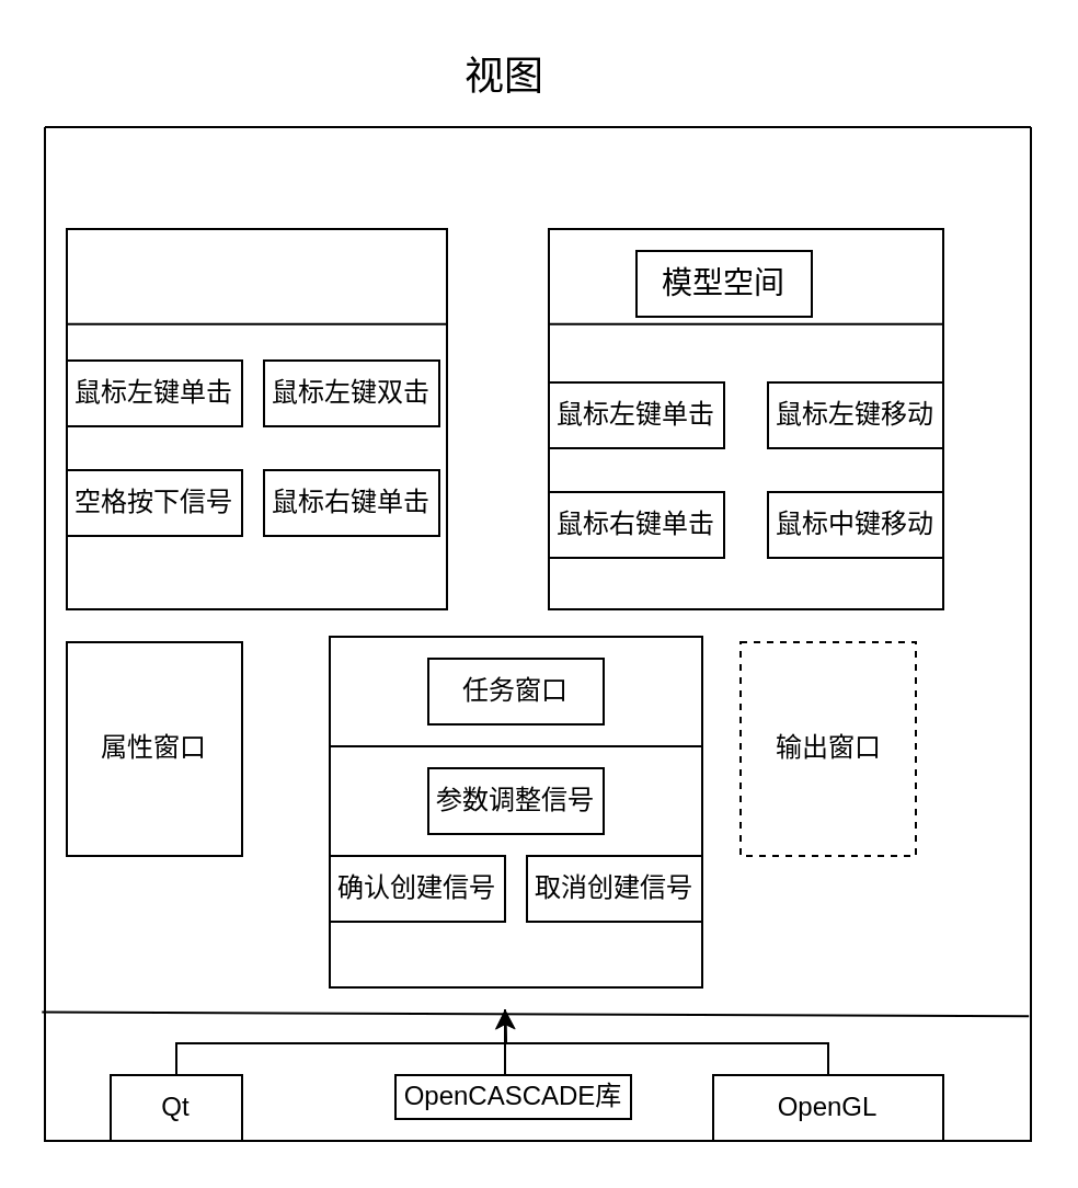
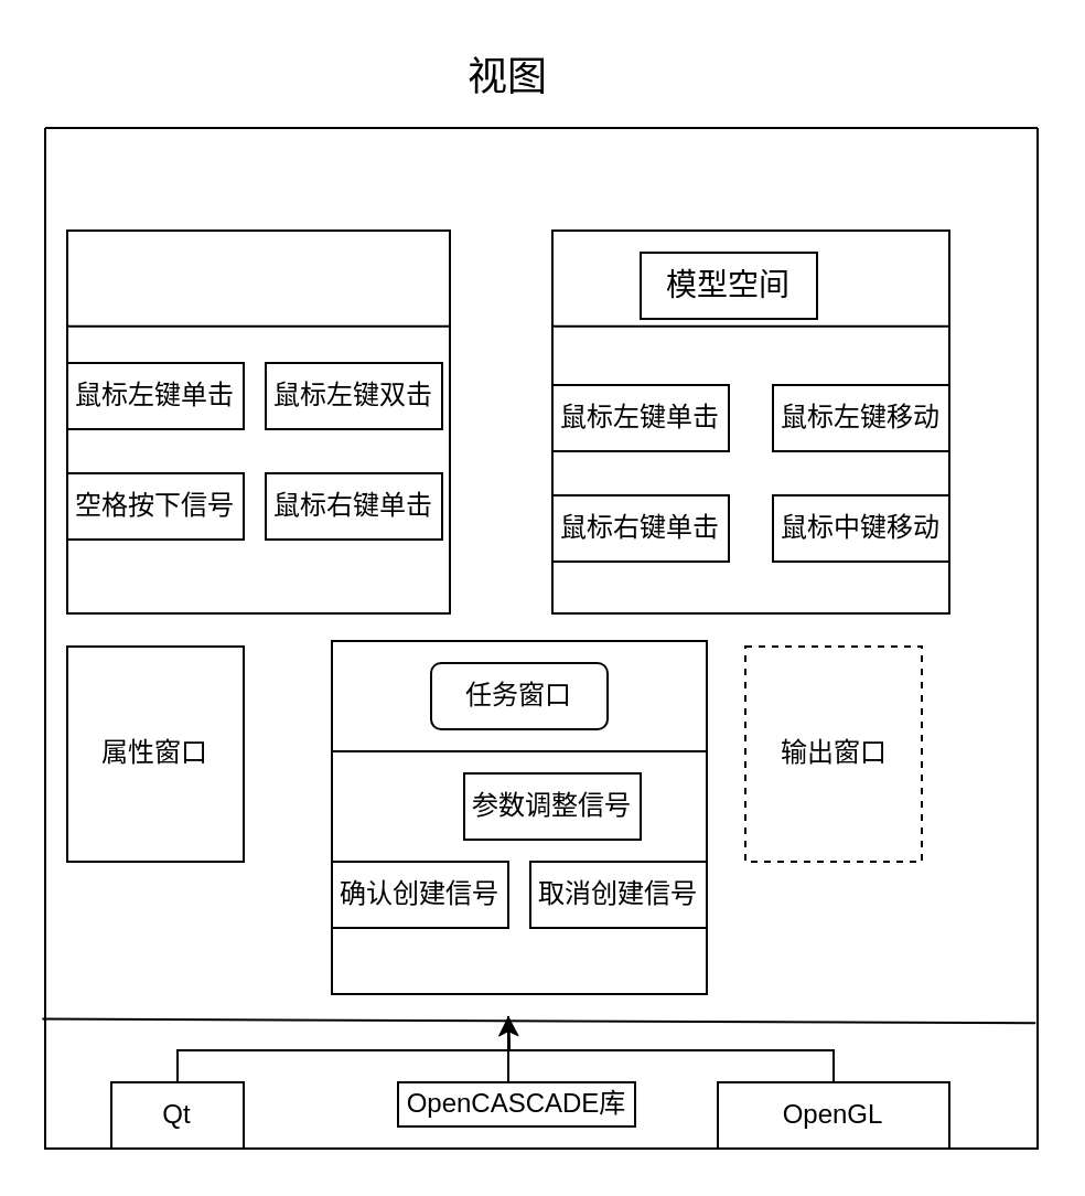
  <mxCell id="0" />
  <mxCell id="1" parent="0" />
  <mxCell id="2" value="" style="swimlane;startSize=0;" vertex="1" parent="1"><mxGeometry x="20" y="57.5" width="450" height="462.5" as="geometry"><mxRectangle x="70" y="400" width="50" height="40" as="alternateBounds" /></mxGeometry></mxCell>
  <mxCell id="3" value="输出窗口" style="rounded=0;whiteSpace=wrap;html=1;dashed=1;" vertex="1" parent="2"><mxGeometry x="317.5" y="235" width="80" height="97.5" as="geometry" /></mxCell>
  <mxCell id="4" value="Qt" style="rounded=0;whiteSpace=wrap;html=1;" vertex="1" parent="2"><mxGeometry x="30" y="432.5" width="60" height="30" as="geometry" /></mxCell>
  <mxCell id="5" value="OpenGL" style="rounded=0;whiteSpace=wrap;html=1;" vertex="1" parent="2"><mxGeometry x="305" y="432.5" width="105" height="30" as="geometry" /></mxCell>
  <mxCell id="6" value="属性窗口" style="rounded=0;whiteSpace=wrap;html=1;" vertex="1" parent="2"><mxGeometry x="10" y="235" width="80" height="97.5" as="geometry" /></mxCell>
  <mxCell id="7" value="" style="whiteSpace=wrap;html=1;aspect=fixed;" vertex="1" parent="2"><mxGeometry x="10" y="46.5" width="173.5" height="173.5" as="geometry" /></mxCell>
  <mxCell id="8" value="鼠标左键单击" style="rounded=0;whiteSpace=wrap;html=1;" vertex="1" parent="2"><mxGeometry x="10" y="106.5" width="80" height="30" as="geometry" /></mxCell>
  <mxCell id="9" value="鼠标左键双击" style="rounded=0;whiteSpace=wrap;html=1;" vertex="1" parent="2"><mxGeometry x="100" y="106.5" width="80" height="30" as="geometry" /></mxCell>
  <mxCell id="10" value="空格按下信号" style="rounded=0;whiteSpace=wrap;html=1;" vertex="1" parent="2"><mxGeometry x="10" y="156.5" width="80" height="30" as="geometry" /></mxCell>
  <mxCell id="11" value="鼠标右键单击" style="rounded=0;whiteSpace=wrap;html=1;" vertex="1" parent="2"><mxGeometry x="100" y="156.5" width="80" height="30" as="geometry" /></mxCell>
  <mxCell id="12" value="" style="endArrow=none;html=1;rounded=0;exitX=0;exitY=0.25;exitDx=0;exitDy=0;entryX=1;entryY=0.25;entryDx=0;entryDy=0;" edge="1" parent="2" source="7" target="7"><mxGeometry width="50" height="50" relative="1" as="geometry"><mxPoint x="60" y="146.5" as="sourcePoint" /><mxPoint x="110" y="96.5" as="targetPoint" /></mxGeometry></mxCell>
  <mxCell id="13" value="" style="rounded=0;whiteSpace=wrap;html=1;" vertex="1" parent="2"><mxGeometry x="230" y="46.5" width="180" height="173.5" as="geometry" /></mxCell>
  <mxCell id="14" value="&lt;font style=&quot;font-size: 14px;&quot;&gt;模型空间&lt;/font&gt;" style="rounded=0;whiteSpace=wrap;html=1;" vertex="1" parent="2"><mxGeometry x="270" y="56.5" width="80" height="30" as="geometry" /></mxCell>
  <mxCell id="15" value="鼠标左键单击" style="rounded=0;whiteSpace=wrap;html=1;" vertex="1" parent="2"><mxGeometry x="230" y="116.5" width="80" height="30" as="geometry" /></mxCell>
  <mxCell id="16" value="鼠标右键单击" style="rounded=0;whiteSpace=wrap;html=1;" vertex="1" parent="2"><mxGeometry x="230" y="166.5" width="80" height="30" as="geometry" /></mxCell>
  <mxCell id="17" value="鼠标左键移动" style="rounded=0;whiteSpace=wrap;html=1;" vertex="1" parent="2"><mxGeometry x="330" y="116.5" width="80" height="30" as="geometry" /></mxCell>
  <mxCell id="18" value="鼠标中键移动" style="rounded=0;whiteSpace=wrap;html=1;" vertex="1" parent="2"><mxGeometry x="330" y="166.5" width="80" height="30" as="geometry" /></mxCell>
  <mxCell id="19" value="" style="endArrow=none;html=1;rounded=0;exitX=1;exitY=0.25;exitDx=0;exitDy=0;entryX=0;entryY=0.25;entryDx=0;entryDy=0;" edge="1" parent="2" source="13" target="13"><mxGeometry width="50" height="50" relative="1" as="geometry"><mxPoint x="270" y="145.789" as="sourcePoint" /><mxPoint x="270" y="95.789" as="targetPoint" /></mxGeometry></mxCell>
  <mxCell id="20" value="" style="rounded=0;whiteSpace=wrap;html=1;" vertex="1" parent="2"><mxGeometry x="130" y="232.5" width="170" height="160" as="geometry" /></mxCell>
- <mxCell id="21" value="任务窗口" style="rounded=0;whiteSpace=wrap;html=1;" vertex="1" parent="2"><mxGeometry x="175" y="242.5" width="80" height="30" as="geometry" /></mxCell>
+ <mxCell id="21" value="任务窗口" style="whiteSpace=wrap;html=1;rounded=1;" vertex="1" parent="2"><mxGeometry x="175" y="242.5" width="80" height="30" as="geometry" /></mxCell>
  <mxCell id="22" value="" style="endArrow=none;html=1;rounded=0;exitX=0;exitY=0.5;exitDx=0;exitDy=0;entryX=1;entryY=0.5;entryDx=0;entryDy=0;" edge="1" parent="2"><mxGeometry width="50" height="50" relative="1" as="geometry"><mxPoint x="130.0" y="282.5" as="sourcePoint" /><mxPoint x="300.0" y="282.5" as="targetPoint" /></mxGeometry></mxCell>
- <mxCell id="23" value="参数调整信号" style="rounded=0;whiteSpace=wrap;html=1;" vertex="1" parent="2"><mxGeometry x="175" y="292.5" width="80" height="30" as="geometry" /></mxCell>
+ <mxCell id="23" value="参数调整信号" style="rounded=0;whiteSpace=wrap;html=1;" vertex="1" parent="2"><mxGeometry x="190" y="292.5" width="80" height="30" as="geometry" /></mxCell>
  <mxCell id="24" value="确认创建信号" style="rounded=0;whiteSpace=wrap;html=1;" vertex="1" parent="2"><mxGeometry x="130" y="332.5" width="80" height="30" as="geometry" /></mxCell>
  <mxCell id="25" value="取消创建信号" style="rounded=0;whiteSpace=wrap;html=1;" vertex="1" parent="2"><mxGeometry x="220" y="332.5" width="80" height="30" as="geometry" /></mxCell>
  <mxCell id="26" style="edgeStyle=orthogonalEdgeStyle;rounded=0;orthogonalLoop=1;jettySize=auto;html=1;exitX=0.5;exitY=0;exitDx=0;exitDy=0;" edge="1" parent="2" source="27"><mxGeometry relative="1" as="geometry"><mxPoint x="210" y="402.5" as="targetPoint" /></mxGeometry></mxCell>
  <mxCell id="27" value="OpenCASCADE库" style="rounded=0;whiteSpace=wrap;html=1;" vertex="1" parent="2"><mxGeometry x="160" y="432.5" width="107.5" height="20" as="geometry" /></mxCell>
  <mxCell id="28" value="" style="endArrow=none;html=1;rounded=0;edgeStyle=orthogonalEdgeStyle;exitX=0.5;exitY=0;exitDx=0;exitDy=0;" edge="1" parent="2" source="4"><mxGeometry width="50" height="50" relative="1" as="geometry"><mxPoint x="100" y="462.5" as="sourcePoint" /><mxPoint x="210" y="402.5" as="targetPoint" /></mxGeometry></mxCell>
  <mxCell id="29" value="&lt;font style=&quot;font-size: 18px;&quot;&gt;视图&lt;/font&gt;" style="text;html=1;strokeColor=none;fillColor=none;align=center;verticalAlign=middle;whiteSpace=wrap;rounded=0;" vertex="1" parent="1"><mxGeometry x="200" y="20" width="60" height="30" as="geometry" /></mxCell>
  <mxCell id="30" value="" style="endArrow=none;html=1;rounded=0;exitX=-0.003;exitY=0.873;exitDx=0;exitDy=0;exitPerimeter=0;entryX=0.998;entryY=0.877;entryDx=0;entryDy=0;entryPerimeter=0;" edge="1" parent="1" source="2" target="2"><mxGeometry width="50" height="50" relative="1" as="geometry"><mxPoint x="250" y="500" as="sourcePoint" /><mxPoint x="300" y="450" as="targetPoint" /></mxGeometry></mxCell>
  <mxCell id="31" value="" style="endArrow=classic;html=1;rounded=0;exitX=0.5;exitY=0;exitDx=0;exitDy=0;edgeStyle=orthogonalEdgeStyle;" edge="1" parent="1" source="5"><mxGeometry width="50" height="50" relative="1" as="geometry"><mxPoint x="120" y="515.5" as="sourcePoint" /><mxPoint x="230" y="460" as="targetPoint" /></mxGeometry></mxCell>
